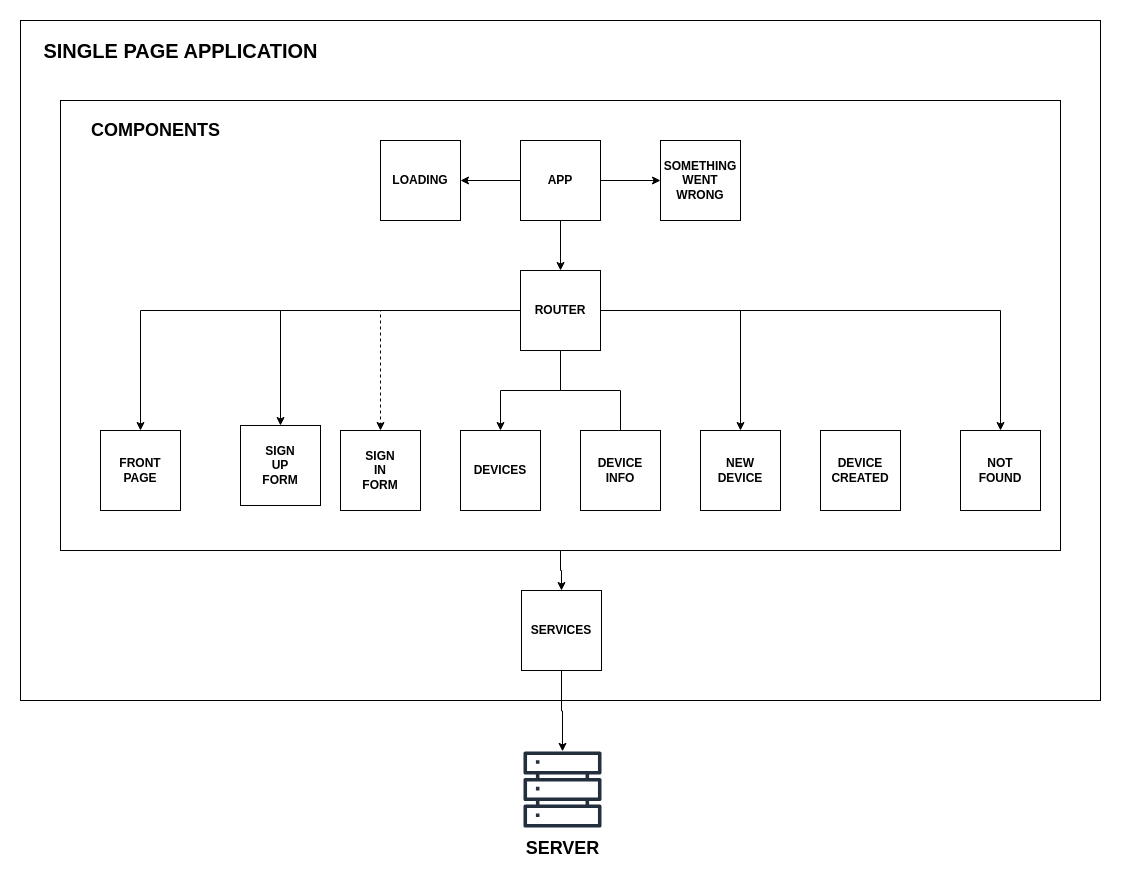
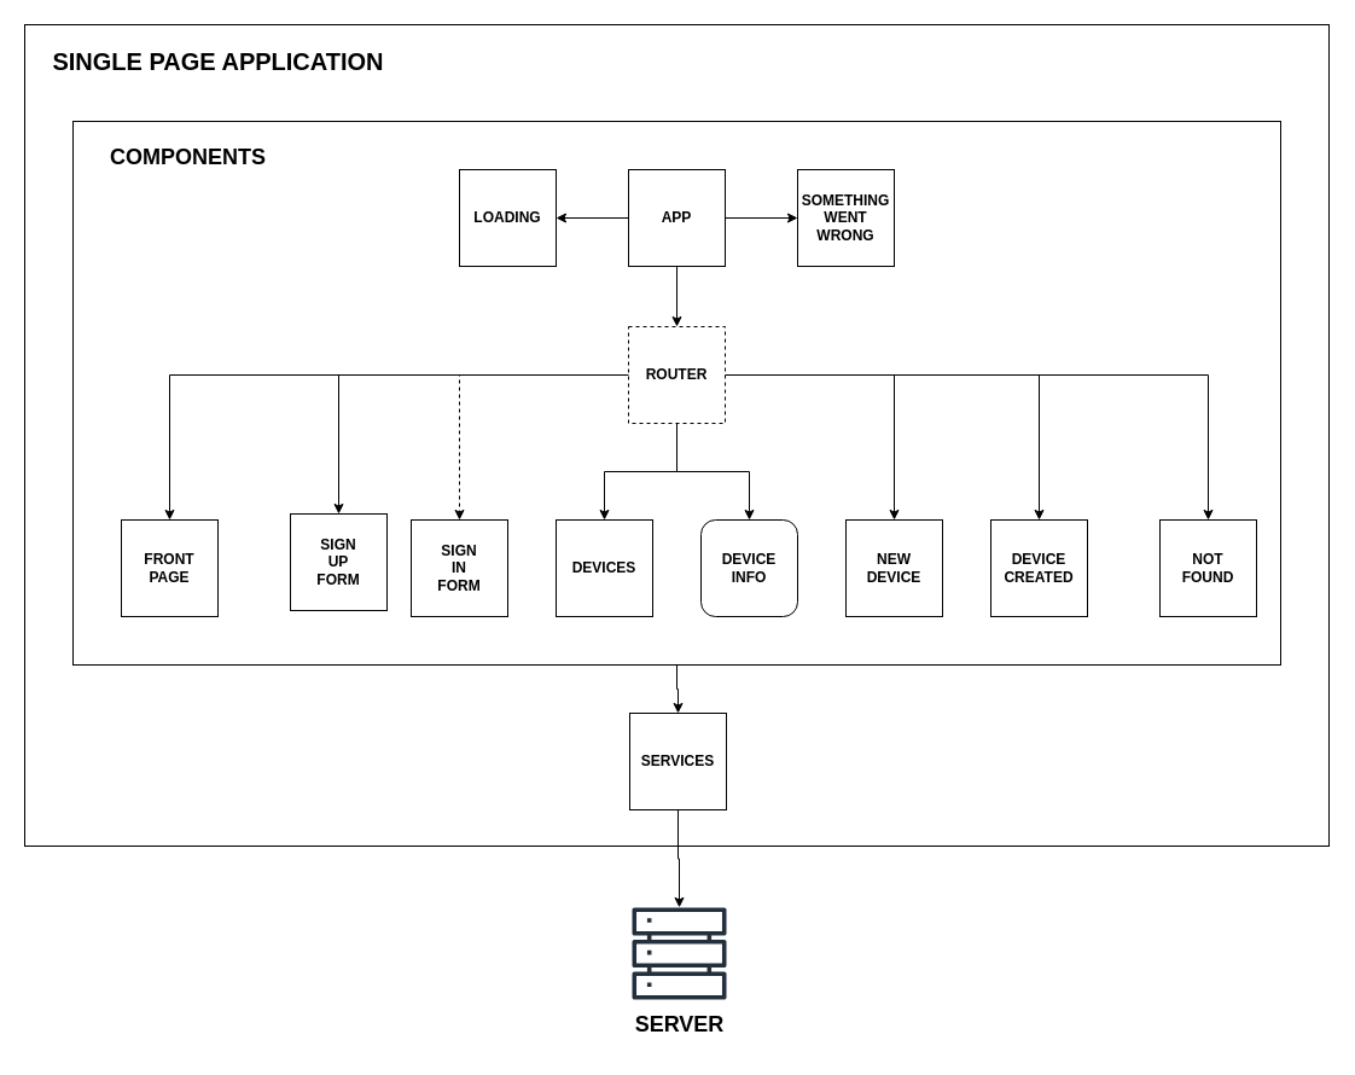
  <mxCell id="0" />
  <mxCell id="1" parent="0" />
  <mxCell id="2" value="" style="rounded=0;whiteSpace=wrap;html=1;" vertex="1" parent="1"><mxGeometry x="20" y="20" width="1080" height="680" as="geometry" /></mxCell>
  <mxCell id="3" style="edgeStyle=orthogonalEdgeStyle;rounded=0;orthogonalLoop=1;jettySize=auto;html=1;entryX=0.5;entryY=0;entryDx=0;entryDy=0;" edge="1" parent="1" source="4" target="30"><mxGeometry relative="1" as="geometry" /></mxCell>
  <mxCell id="4" value="" style="rounded=0;whiteSpace=wrap;html=1;" vertex="1" parent="1"><mxGeometry x="60" y="100" width="1000" height="450" as="geometry" /></mxCell>
  <mxCell id="5" style="edgeStyle=orthogonalEdgeStyle;rounded=0;orthogonalLoop=1;jettySize=auto;html=1;entryX=0.5;entryY=0;entryDx=0;entryDy=0;fontStyle=1" edge="1" parent="1" source="13" target="14"><mxGeometry relative="1" as="geometry" /></mxCell>
  <mxCell id="6" style="edgeStyle=orthogonalEdgeStyle;rounded=0;orthogonalLoop=1;jettySize=auto;html=1;entryX=0.5;entryY=0;entryDx=0;entryDy=0;fontStyle=1" edge="1" parent="1" source="13" target="19"><mxGeometry relative="1" as="geometry"><mxPoint x="340" y="430" as="targetPoint" /></mxGeometry></mxCell>
  <mxCell id="7" style="edgeStyle=orthogonalEdgeStyle;rounded=0;orthogonalLoop=1;jettySize=auto;html=1;entryX=0.5;entryY=0;entryDx=0;entryDy=0;fontStyle=1;dashed=1;" edge="1" parent="1" source="13" target="20"><mxGeometry relative="1" as="geometry"><mxPoint x="460" y="430" as="targetPoint" /></mxGeometry></mxCell>
+ <mxCell id="8" style="edgeStyle=orthogonalEdgeStyle;rounded=0;orthogonalLoop=1;jettySize=auto;html=1;entryX=0.5;entryY=0;entryDx=0;entryDy=0;fontStyle=1" edge="1" parent="1" source="13" target="16"><mxGeometry relative="1" as="geometry" /></mxCell>
  <mxCell id="9" style="edgeStyle=orthogonalEdgeStyle;rounded=0;orthogonalLoop=1;jettySize=auto;html=1;entryX=0.5;entryY=0;entryDx=0;entryDy=0;fontStyle=1" edge="1" parent="1" source="13" target="18"><mxGeometry relative="1" as="geometry" /></mxCell>
- <mxCell id="10" style="edgeStyle=orthogonalEdgeStyle;rounded=0;orthogonalLoop=1;jettySize=auto;html=1;entryX=0.5;entryY=0;entryDx=0;entryDy=0;fontStyle=1;endArrow=none;" edge="1" parent="1" source="13" target="15"><mxGeometry relative="1" as="geometry" /></mxCell>
+ <mxCell id="10" style="edgeStyle=orthogonalEdgeStyle;rounded=0;orthogonalLoop=1;jettySize=auto;html=1;entryX=0.5;entryY=0;entryDx=0;entryDy=0;fontStyle=1" edge="1" parent="1" source="13" target="15"><mxGeometry relative="1" as="geometry" /></mxCell>
  <mxCell id="11" style="edgeStyle=orthogonalEdgeStyle;rounded=0;orthogonalLoop=1;jettySize=auto;html=1;fontStyle=1" edge="1" parent="1" source="13" target="17"><mxGeometry relative="1" as="geometry" /></mxCell>
  <mxCell id="12" style="edgeStyle=orthogonalEdgeStyle;rounded=0;orthogonalLoop=1;jettySize=auto;html=1;entryX=0.5;entryY=0;entryDx=0;entryDy=0;fontStyle=1" edge="1" parent="1" source="13" target="21"><mxGeometry relative="1" as="geometry" /></mxCell>
- <mxCell id="13" value="ROUTER" style="whiteSpace=wrap;html=1;aspect=fixed;fontStyle=1" vertex="1" parent="1"><mxGeometry x="520" y="270" width="80" height="80" as="geometry" /></mxCell>
+ <mxCell id="13" value="ROUTER" style="whiteSpace=wrap;html=1;aspect=fixed;fontStyle=1;dashed=1;" vertex="1" parent="1"><mxGeometry x="520" y="270" width="80" height="80" as="geometry" /></mxCell>
  <mxCell id="14" value="FRONT&lt;br&gt;PAGE" style="whiteSpace=wrap;html=1;aspect=fixed;fontStyle=1" vertex="1" parent="1"><mxGeometry x="100" y="430" width="80" height="80" as="geometry" /></mxCell>
- <mxCell id="15" value="DEVICE&lt;br&gt;INFO" style="whiteSpace=wrap;html=1;aspect=fixed;fontStyle=1" vertex="1" parent="1"><mxGeometry x="580" y="430" width="80" height="80" as="geometry" /></mxCell>
+ <mxCell id="15" value="DEVICE&lt;br&gt;INFO" style="whiteSpace=wrap;html=1;aspect=fixed;fontStyle=1;rounded=1;" vertex="1" parent="1"><mxGeometry x="580" y="430" width="80" height="80" as="geometry" /></mxCell>
  <mxCell id="16" value="DEVICE&lt;br&gt;CREATED" style="whiteSpace=wrap;html=1;aspect=fixed;fontStyle=1" vertex="1" parent="1"><mxGeometry x="820" y="430" width="80" height="80" as="geometry" /></mxCell>
  <mxCell id="17" value="NEW&lt;br&gt;DEVICE" style="whiteSpace=wrap;html=1;aspect=fixed;fontStyle=1" vertex="1" parent="1"><mxGeometry x="700" y="430" width="80" height="80" as="geometry" /></mxCell>
  <mxCell id="18" value="DEVICES" style="whiteSpace=wrap;html=1;aspect=fixed;fontStyle=1" vertex="1" parent="1"><mxGeometry x="460" y="430" width="80" height="80" as="geometry" /></mxCell>
  <mxCell id="19" value="SIGN &lt;br&gt;UP&lt;br&gt;FORM" style="whiteSpace=wrap;html=1;aspect=fixed;fontStyle=1" vertex="1" parent="1"><mxGeometry x="240" y="425" width="80" height="80" as="geometry" /></mxCell>
  <mxCell id="20" value="SIGN&lt;br&gt;IN&lt;br&gt;FORM" style="whiteSpace=wrap;html=1;aspect=fixed;fontStyle=1" vertex="1" parent="1"><mxGeometry x="340" y="430" width="80" height="80" as="geometry" /></mxCell>
  <mxCell id="21" value="NOT&lt;br&gt;FOUND" style="whiteSpace=wrap;html=1;aspect=fixed;fontStyle=1" vertex="1" parent="1"><mxGeometry x="960" y="430" width="80" height="80" as="geometry" /></mxCell>
  <mxCell id="22" style="edgeStyle=orthogonalEdgeStyle;rounded=0;orthogonalLoop=1;jettySize=auto;html=1;entryX=0.5;entryY=0;entryDx=0;entryDy=0;fontStyle=1" edge="1" parent="1" source="25" target="13"><mxGeometry relative="1" as="geometry" /></mxCell>
  <mxCell id="23" style="edgeStyle=orthogonalEdgeStyle;rounded=0;orthogonalLoop=1;jettySize=auto;html=1;entryX=1;entryY=0.5;entryDx=0;entryDy=0;" edge="1" parent="1" source="25" target="26"><mxGeometry relative="1" as="geometry" /></mxCell>
  <mxCell id="24" style="edgeStyle=orthogonalEdgeStyle;rounded=0;orthogonalLoop=1;jettySize=auto;html=1;entryX=0;entryY=0.5;entryDx=0;entryDy=0;" edge="1" parent="1" source="25" target="27"><mxGeometry relative="1" as="geometry" /></mxCell>
  <mxCell id="25" value="APP" style="whiteSpace=wrap;html=1;aspect=fixed;fontStyle=1" vertex="1" parent="1"><mxGeometry x="520" y="140" width="80" height="80" as="geometry" /></mxCell>
  <mxCell id="26" value="LOADING" style="whiteSpace=wrap;html=1;aspect=fixed;fontStyle=1" vertex="1" parent="1"><mxGeometry x="380" y="140" width="80" height="80" as="geometry" /></mxCell>
  <mxCell id="27" value="SOMETHING&lt;br&gt;WENT&lt;br&gt;WRONG" style="whiteSpace=wrap;html=1;aspect=fixed;fontStyle=1" vertex="1" parent="1"><mxGeometry x="660" y="140" width="80" height="80" as="geometry" /></mxCell>
  <mxCell id="28" value="COMPONENTS" style="text;html=1;align=center;verticalAlign=middle;resizable=0;points=[];autosize=1;strokeColor=none;fillColor=none;fontStyle=1;fontSize=18;" vertex="1" parent="1"><mxGeometry x="80" y="110" width="150" height="40" as="geometry" /></mxCell>
  <mxCell id="29" style="edgeStyle=orthogonalEdgeStyle;rounded=0;orthogonalLoop=1;jettySize=auto;html=1;" edge="1" parent="1" source="30" target="32"><mxGeometry relative="1" as="geometry" /></mxCell>
  <mxCell id="30" value="SERVICES" style="whiteSpace=wrap;html=1;aspect=fixed;fontStyle=1" vertex="1" parent="1"><mxGeometry x="521" y="590" width="80" height="80" as="geometry" /></mxCell>
  <mxCell id="31" value="SINGLE PAGE APPLICATION" style="text;html=1;align=center;verticalAlign=middle;resizable=0;points=[];autosize=1;strokeColor=none;fillColor=none;fontStyle=1;fontSize=20;" vertex="1" parent="1"><mxGeometry x="30" y="30" width="300" height="40" as="geometry" /></mxCell>
  <mxCell id="32" value="" style="sketch=0;outlineConnect=0;fontColor=#232F3E;gradientColor=none;fillColor=#232F3D;strokeColor=none;dashed=0;verticalLabelPosition=bottom;verticalAlign=top;align=center;html=1;fontSize=12;fontStyle=0;aspect=fixed;pointerEvents=1;shape=mxgraph.aws4.servers;" vertex="1" parent="1"><mxGeometry x="523" y="750" width="78" height="78" as="geometry" /></mxCell>
  <mxCell id="33" value="SERVER" style="text;html=1;align=center;verticalAlign=middle;resizable=0;points=[];autosize=1;strokeColor=none;fillColor=none;fontStyle=1;fontSize=18;" vertex="1" parent="1"><mxGeometry x="512" y="828" width="100" height="40" as="geometry" /></mxCell>
